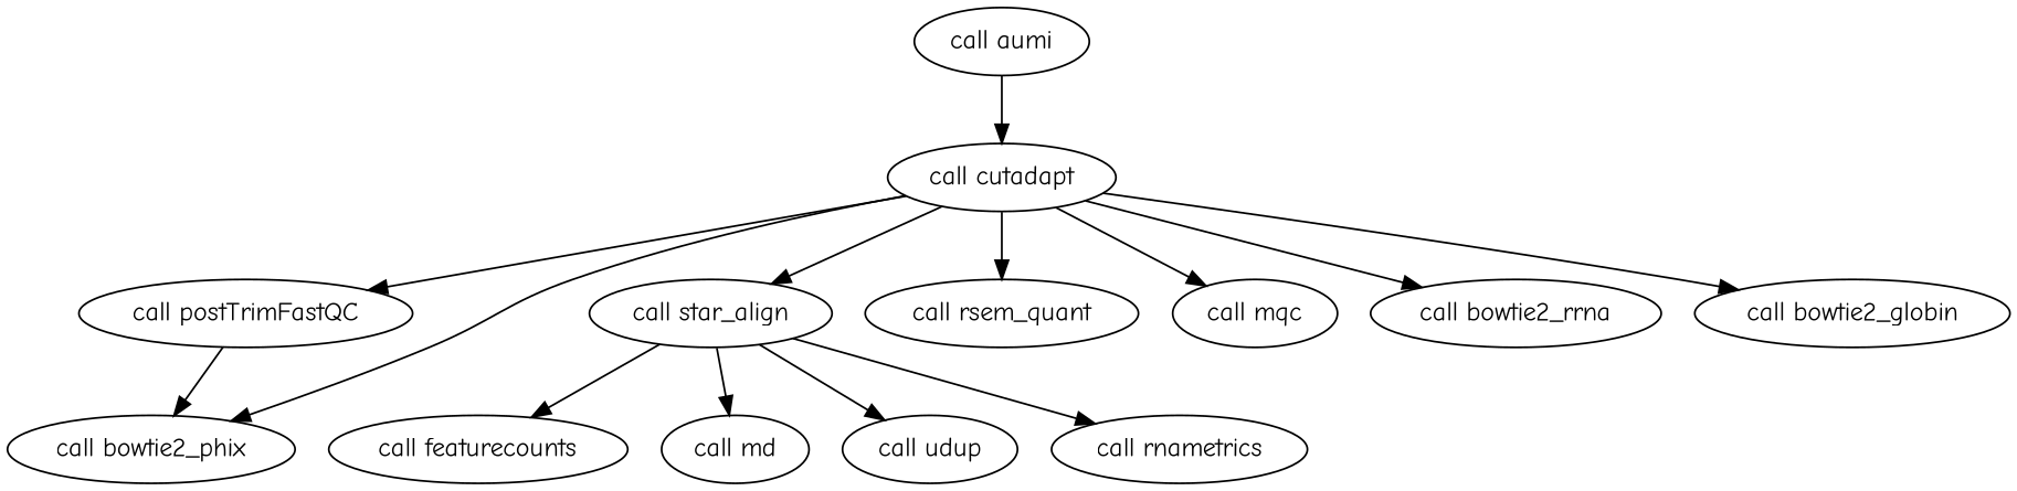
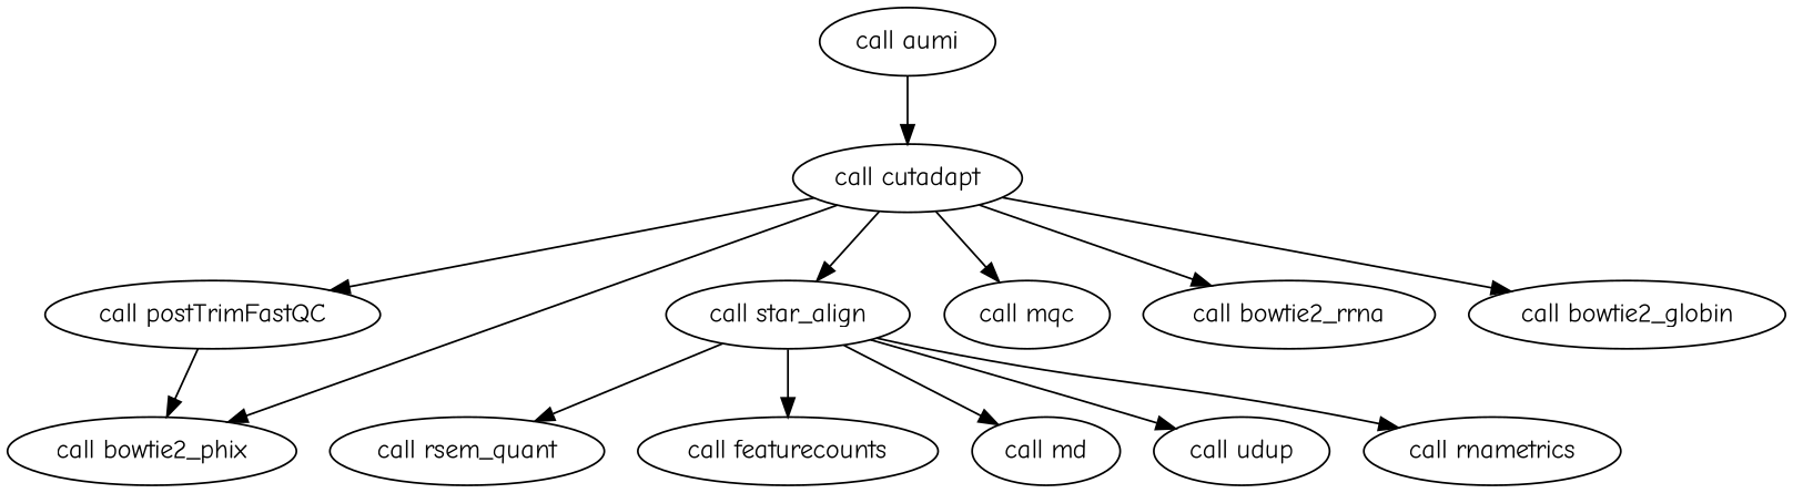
  digraph {
    compound=true
    fontname="Comic Neue"
    node [fontname="Comic Neue"]
    edge [fontname="Comic Neue"]
    "call postTrimFastQC"
    "call bowtie2_phix"
    "call star_align"
    "call rsem_quant"
    "call featurecounts"
    "call md"
    "call udup"
    "call rnametrics"
    "call cutadapt"
    "call mqc"
    "call bowtie2_rrna"
    "call bowtie2_globin"
    "call aumi"
    "call postTrimFastQC" -> "call bowtie2_phix"
-   "call cutadapt" -> "call rsem_quant"
+   "call star_align" -> "call rsem_quant"
    "call star_align" -> "call featurecounts"
    "call star_align" -> "call md"
    "call star_align" -> "call udup"
    "call star_align" -> "call rnametrics"
    "call cutadapt" -> "call postTrimFastQC"
    "call cutadapt" -> "call bowtie2_phix"
    "call cutadapt" -> "call star_align"
    "call cutadapt" -> "call mqc"
    "call cutadapt" -> "call bowtie2_rrna"
    "call cutadapt" -> "call bowtie2_globin"
    "call aumi" -> "call cutadapt"
  }
